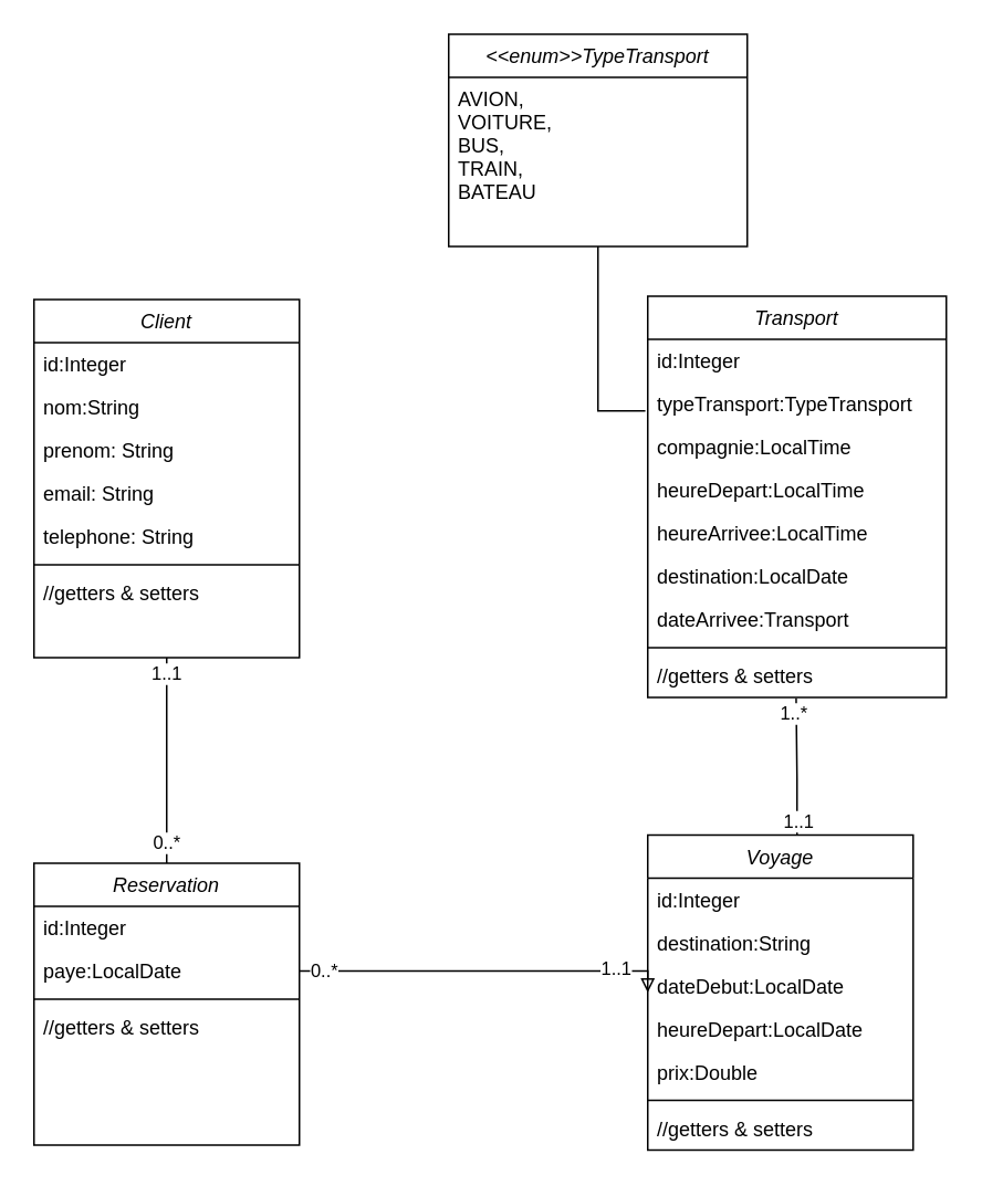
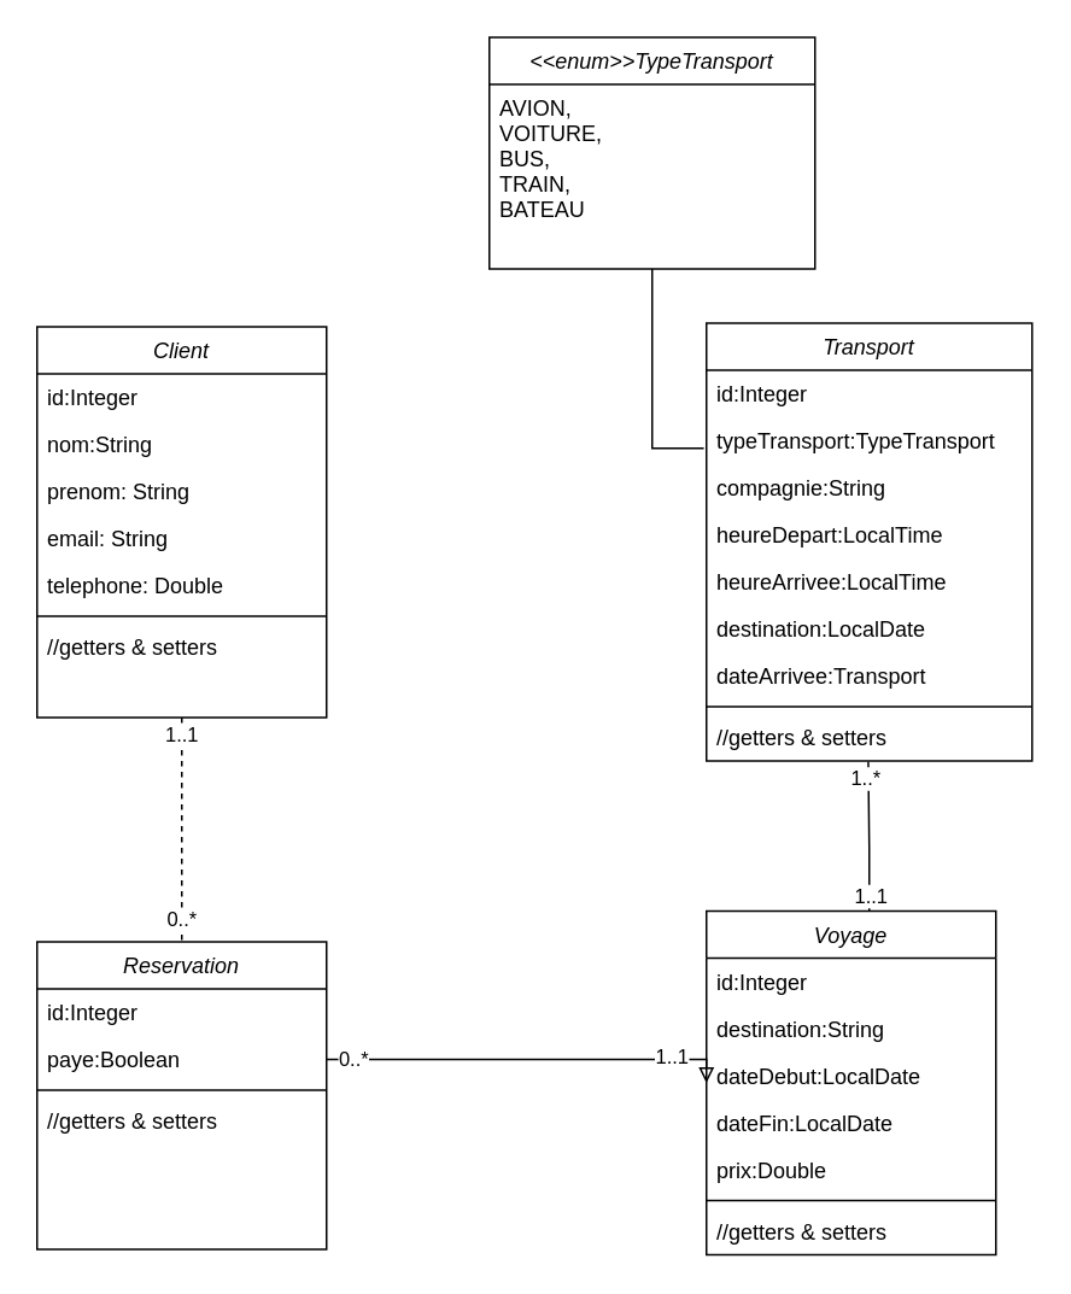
  <mxCell id="0" />
  <mxCell id="1" parent="0" />
- <mxCell id="2" style="edgeStyle=orthogonalEdgeStyle;rounded=0;orthogonalLoop=1;jettySize=auto;html=1;entryX=0.5;entryY=0;entryDx=0;entryDy=0;endArrow=none;endFill=0;" parent="1" source="5" target="13" edge="1"><mxGeometry relative="1" as="geometry" /></mxCell>
+ <mxCell id="2" style="edgeStyle=orthogonalEdgeStyle;rounded=0;orthogonalLoop=1;jettySize=auto;html=1;entryX=0.5;entryY=0;entryDx=0;entryDy=0;endArrow=none;endFill=0;dashed=1;" parent="1" source="5" target="13" edge="1"><mxGeometry relative="1" as="geometry" /></mxCell>
  <mxCell id="3" value="0..*" style="edgeLabel;html=1;align=center;verticalAlign=middle;resizable=0;points=[];" parent="2" vertex="1" connectable="0"><mxGeometry x="0.783" y="-1" relative="1" as="geometry"><mxPoint as="offset" /></mxGeometry></mxCell>
  <mxCell id="4" value="1..1" style="edgeLabel;html=1;align=center;verticalAlign=middle;resizable=0;points=[];" parent="2" vertex="1" connectable="0"><mxGeometry x="-0.857" y="-1" relative="1" as="geometry"><mxPoint as="offset" /></mxGeometry></mxCell>
  <mxCell id="5" value="Client" style="swimlane;fontStyle=2;align=center;verticalAlign=top;childLayout=stackLayout;horizontal=1;startSize=26;horizontalStack=0;resizeParent=1;resizeLast=0;collapsible=1;marginBottom=0;rounded=0;shadow=0;strokeWidth=1;" parent="1" vertex="1"><mxGeometry x="20" y="180" width="160" height="216" as="geometry"><mxRectangle x="230" y="140" width="160" height="26" as="alternateBounds" /></mxGeometry></mxCell>
  <mxCell id="6" value="id:Integer" style="text;align=left;verticalAlign=top;spacingLeft=4;spacingRight=4;overflow=hidden;rotatable=0;points=[[0,0.5],[1,0.5]];portConstraint=eastwest;" parent="5" vertex="1"><mxGeometry y="26" width="160" height="26" as="geometry" /></mxCell>
  <mxCell id="7" value="nom:String" style="text;align=left;verticalAlign=top;spacingLeft=4;spacingRight=4;overflow=hidden;rotatable=0;points=[[0,0.5],[1,0.5]];portConstraint=eastwest;rounded=0;shadow=0;html=0;" parent="5" vertex="1"><mxGeometry y="52" width="160" height="26" as="geometry" /></mxCell>
  <mxCell id="8" value="prenom: String" style="text;align=left;verticalAlign=top;spacingLeft=4;spacingRight=4;overflow=hidden;rotatable=0;points=[[0,0.5],[1,0.5]];portConstraint=eastwest;rounded=0;shadow=0;html=0;" parent="5" vertex="1"><mxGeometry y="78" width="160" height="26" as="geometry" /></mxCell>
  <mxCell id="9" value="email: String" style="text;align=left;verticalAlign=top;spacingLeft=4;spacingRight=4;overflow=hidden;rotatable=0;points=[[0,0.5],[1,0.5]];portConstraint=eastwest;rounded=0;shadow=0;html=0;" parent="5" vertex="1"><mxGeometry y="104" width="160" height="26" as="geometry" /></mxCell>
- <mxCell id="10" value="telephone: String" style="text;align=left;verticalAlign=top;spacingLeft=4;spacingRight=4;overflow=hidden;rotatable=0;points=[[0,0.5],[1,0.5]];portConstraint=eastwest;rounded=0;shadow=0;html=0;" parent="5" vertex="1"><mxGeometry y="130" width="160" height="26" as="geometry" /></mxCell>
+ <mxCell id="10" value="telephone: Double" style="text;align=left;verticalAlign=top;spacingLeft=4;spacingRight=4;overflow=hidden;rotatable=0;points=[[0,0.5],[1,0.5]];portConstraint=eastwest;rounded=0;shadow=0;html=0;" parent="5" vertex="1"><mxGeometry y="130" width="160" height="26" as="geometry" /></mxCell>
  <mxCell id="11" value="" style="line;html=1;strokeWidth=1;align=left;verticalAlign=middle;spacingTop=-1;spacingLeft=3;spacingRight=3;rotatable=0;labelPosition=right;points=[];portConstraint=eastwest;" parent="5" vertex="1"><mxGeometry y="156" width="160" height="8" as="geometry" /></mxCell>
  <mxCell id="12" value="//getters &amp; setters" style="text;align=left;verticalAlign=top;spacingLeft=4;spacingRight=4;overflow=hidden;rotatable=0;points=[[0,0.5],[1,0.5]];portConstraint=eastwest;" parent="5" vertex="1"><mxGeometry y="164" width="160" height="26" as="geometry" /></mxCell>
  <mxCell id="13" value="Reservation" style="swimlane;fontStyle=2;align=center;verticalAlign=top;childLayout=stackLayout;horizontal=1;startSize=26;horizontalStack=0;resizeParent=1;resizeLast=0;collapsible=1;marginBottom=0;rounded=0;shadow=0;strokeWidth=1;" parent="1" vertex="1"><mxGeometry x="20" y="520" width="160" height="170" as="geometry"><mxRectangle x="230" y="140" width="160" height="26" as="alternateBounds" /></mxGeometry></mxCell>
  <mxCell id="14" value="id:Integer" style="text;align=left;verticalAlign=top;spacingLeft=4;spacingRight=4;overflow=hidden;rotatable=0;points=[[0,0.5],[1,0.5]];portConstraint=eastwest;" parent="13" vertex="1"><mxGeometry y="26" width="160" height="26" as="geometry" /></mxCell>
- <mxCell id="15" value="paye:LocalDate" style="text;align=left;verticalAlign=top;spacingLeft=4;spacingRight=4;overflow=hidden;rotatable=0;points=[[0,0.5],[1,0.5]];portConstraint=eastwest;rounded=0;shadow=0;html=0;" parent="13" vertex="1"><mxGeometry y="52" width="160" height="26" as="geometry" /></mxCell>
+ <mxCell id="15" value="paye:Boolean" style="text;align=left;verticalAlign=top;spacingLeft=4;spacingRight=4;overflow=hidden;rotatable=0;points=[[0,0.5],[1,0.5]];portConstraint=eastwest;rounded=0;shadow=0;html=0;" parent="13" vertex="1"><mxGeometry y="52" width="160" height="26" as="geometry" /></mxCell>
  <mxCell id="16" value="" style="line;html=1;strokeWidth=1;align=left;verticalAlign=middle;spacingTop=-1;spacingLeft=3;spacingRight=3;rotatable=0;labelPosition=right;points=[];portConstraint=eastwest;" parent="13" vertex="1"><mxGeometry y="78" width="160" height="8" as="geometry" /></mxCell>
  <mxCell id="17" value="//getters &amp; setters" style="text;align=left;verticalAlign=top;spacingLeft=4;spacingRight=4;overflow=hidden;rotatable=0;points=[[0,0.5],[1,0.5]];portConstraint=eastwest;" parent="13" vertex="1"><mxGeometry y="86" width="160" height="26" as="geometry" /></mxCell>
  <mxCell id="18" value="Voyage" style="swimlane;fontStyle=2;align=center;verticalAlign=top;childLayout=stackLayout;horizontal=1;startSize=26;horizontalStack=0;resizeParent=1;resizeLast=0;collapsible=1;marginBottom=0;rounded=0;shadow=0;strokeWidth=1;" parent="1" vertex="1"><mxGeometry x="390" y="503" width="160" height="190" as="geometry"><mxRectangle x="230" y="140" width="160" height="26" as="alternateBounds" /></mxGeometry></mxCell>
  <mxCell id="19" value="id:Integer" style="text;align=left;verticalAlign=top;spacingLeft=4;spacingRight=4;overflow=hidden;rotatable=0;points=[[0,0.5],[1,0.5]];portConstraint=eastwest;" parent="18" vertex="1"><mxGeometry y="26" width="160" height="26" as="geometry" /></mxCell>
  <mxCell id="20" value="destination:String" style="text;align=left;verticalAlign=top;spacingLeft=4;spacingRight=4;overflow=hidden;rotatable=0;points=[[0,0.5],[1,0.5]];portConstraint=eastwest;rounded=0;shadow=0;html=0;" parent="18" vertex="1"><mxGeometry y="52" width="160" height="26" as="geometry" /></mxCell>
  <mxCell id="21" value="dateDebut:LocalDate" style="text;align=left;verticalAlign=top;spacingLeft=4;spacingRight=4;overflow=hidden;rotatable=0;points=[[0,0.5],[1,0.5]];portConstraint=eastwest;rounded=0;shadow=0;html=0;" parent="18" vertex="1"><mxGeometry y="78" width="160" height="26" as="geometry" /></mxCell>
- <mxCell id="22" value="heureDepart:LocalDate" style="text;align=left;verticalAlign=top;spacingLeft=4;spacingRight=4;overflow=hidden;rotatable=0;points=[[0,0.5],[1,0.5]];portConstraint=eastwest;rounded=0;shadow=0;html=0;" parent="18" vertex="1"><mxGeometry y="104" width="160" height="26" as="geometry" /></mxCell>
+ <mxCell id="22" value="dateFin:LocalDate" style="text;align=left;verticalAlign=top;spacingLeft=4;spacingRight=4;overflow=hidden;rotatable=0;points=[[0,0.5],[1,0.5]];portConstraint=eastwest;rounded=0;shadow=0;html=0;" parent="18" vertex="1"><mxGeometry y="104" width="160" height="26" as="geometry" /></mxCell>
  <mxCell id="23" value="prix:Double" style="text;align=left;verticalAlign=top;spacingLeft=4;spacingRight=4;overflow=hidden;rotatable=0;points=[[0,0.5],[1,0.5]];portConstraint=eastwest;rounded=0;shadow=0;html=0;" parent="18" vertex="1"><mxGeometry y="130" width="160" height="26" as="geometry" /></mxCell>
  <mxCell id="24" value="" style="line;html=1;strokeWidth=1;align=left;verticalAlign=middle;spacingTop=-1;spacingLeft=3;spacingRight=3;rotatable=0;labelPosition=right;points=[];portConstraint=eastwest;" parent="18" vertex="1"><mxGeometry y="156" width="160" height="8" as="geometry" /></mxCell>
  <mxCell id="25" value="//getters &amp; setters" style="text;align=left;verticalAlign=top;spacingLeft=4;spacingRight=4;overflow=hidden;rotatable=0;points=[[0,0.5],[1,0.5]];portConstraint=eastwest;" parent="18" vertex="1"><mxGeometry y="164" width="160" height="26" as="geometry" /></mxCell>
  <mxCell id="26" style="edgeStyle=orthogonalEdgeStyle;rounded=0;orthogonalLoop=1;jettySize=auto;html=1;entryX=0;entryY=0.5;entryDx=0;entryDy=0;endArrow=block;endFill=0;" parent="1" source="15" target="18" edge="1"><mxGeometry relative="1" as="geometry"><Array as="points"><mxPoint x="390" y="585" /></Array></mxGeometry></mxCell>
  <mxCell id="27" value="1..1" style="edgeLabel;html=1;align=center;verticalAlign=middle;resizable=0;points=[];" parent="26" vertex="1" connectable="0"><mxGeometry x="0.702" y="2" relative="1" as="geometry"><mxPoint as="offset" /></mxGeometry></mxCell>
  <mxCell id="28" value="0..*" style="edgeLabel;html=1;align=center;verticalAlign=middle;resizable=0;points=[];" parent="26" vertex="1" connectable="0"><mxGeometry x="-0.877" y="1" relative="1" as="geometry"><mxPoint as="offset" /></mxGeometry></mxCell>
  <mxCell id="29" value="Transport" style="swimlane;fontStyle=2;align=center;verticalAlign=top;childLayout=stackLayout;horizontal=1;startSize=26;horizontalStack=0;resizeParent=1;resizeLast=0;collapsible=1;marginBottom=0;rounded=0;shadow=0;strokeWidth=1;" parent="1" vertex="1"><mxGeometry x="390" y="178" width="180" height="242" as="geometry"><mxRectangle x="230" y="140" width="160" height="26" as="alternateBounds" /></mxGeometry></mxCell>
  <mxCell id="30" value="id:Integer" style="text;align=left;verticalAlign=top;spacingLeft=4;spacingRight=4;overflow=hidden;rotatable=0;points=[[0,0.5],[1,0.5]];portConstraint=eastwest;" parent="29" vertex="1"><mxGeometry y="26" width="180" height="26" as="geometry" /></mxCell>
  <mxCell id="31" value="typeTransport:TypeTransport" style="text;align=left;verticalAlign=top;spacingLeft=4;spacingRight=4;overflow=hidden;rotatable=0;points=[[0,0.5],[1,0.5]];portConstraint=eastwest;rounded=0;shadow=0;html=0;" parent="29" vertex="1"><mxGeometry y="52" width="180" height="26" as="geometry" /></mxCell>
- <mxCell id="32" value="compagnie:LocalTime" style="text;align=left;verticalAlign=top;spacingLeft=4;spacingRight=4;overflow=hidden;rotatable=0;points=[[0,0.5],[1,0.5]];portConstraint=eastwest;rounded=0;shadow=0;html=0;" parent="29" vertex="1"><mxGeometry y="78" width="180" height="26" as="geometry" /></mxCell>
+ <mxCell id="32" value="compagnie:String" style="text;align=left;verticalAlign=top;spacingLeft=4;spacingRight=4;overflow=hidden;rotatable=0;points=[[0,0.5],[1,0.5]];portConstraint=eastwest;rounded=0;shadow=0;html=0;" parent="29" vertex="1"><mxGeometry y="78" width="180" height="26" as="geometry" /></mxCell>
  <mxCell id="33" value="heureDepart:LocalTime" style="text;align=left;verticalAlign=top;spacingLeft=4;spacingRight=4;overflow=hidden;rotatable=0;points=[[0,0.5],[1,0.5]];portConstraint=eastwest;rounded=0;shadow=0;html=0;" parent="29" vertex="1"><mxGeometry y="104" width="180" height="26" as="geometry" /></mxCell>
  <mxCell id="34" value="heureArrivee:LocalTime" style="text;align=left;verticalAlign=top;spacingLeft=4;spacingRight=4;overflow=hidden;rotatable=0;points=[[0,0.5],[1,0.5]];portConstraint=eastwest;rounded=0;shadow=0;html=0;" parent="29" vertex="1"><mxGeometry y="130" width="180" height="26" as="geometry" /></mxCell>
  <mxCell id="35" value="destination:LocalDate" style="text;align=left;verticalAlign=top;spacingLeft=4;spacingRight=4;overflow=hidden;rotatable=0;points=[[0,0.5],[1,0.5]];portConstraint=eastwest;rounded=0;shadow=0;html=0;" parent="29" vertex="1"><mxGeometry y="156" width="180" height="26" as="geometry" /></mxCell>
  <mxCell id="36" value="dateArrivee:Transport" style="text;align=left;verticalAlign=top;spacingLeft=4;spacingRight=4;overflow=hidden;rotatable=0;points=[[0,0.5],[1,0.5]];portConstraint=eastwest;rounded=0;shadow=0;html=0;" parent="29" vertex="1"><mxGeometry y="182" width="180" height="26" as="geometry" /></mxCell>
  <mxCell id="37" value="" style="line;html=1;strokeWidth=1;align=left;verticalAlign=middle;spacingTop=-1;spacingLeft=3;spacingRight=3;rotatable=0;labelPosition=right;points=[];portConstraint=eastwest;" parent="29" vertex="1"><mxGeometry y="208" width="180" height="8" as="geometry" /></mxCell>
  <mxCell id="38" value="//getters &amp; setters" style="text;align=left;verticalAlign=top;spacingLeft=4;spacingRight=4;overflow=hidden;rotatable=0;points=[[0,0.5],[1,0.5]];portConstraint=eastwest;" parent="29" vertex="1"><mxGeometry y="216" width="180" height="26" as="geometry" /></mxCell>
  <mxCell id="39" style="edgeStyle=orthogonalEdgeStyle;rounded=0;orthogonalLoop=1;jettySize=auto;html=1;entryX=0.497;entryY=1.019;entryDx=0;entryDy=0;entryPerimeter=0;endArrow=none;endFill=0;" parent="1" source="18" target="38" edge="1"><mxGeometry relative="1" as="geometry"><Array as="points"><mxPoint x="480" y="469" /><mxPoint x="480" y="469" /></Array></mxGeometry></mxCell>
  <mxCell id="40" value="1..*" style="edgeLabel;html=1;align=center;verticalAlign=middle;resizable=0;points=[];" parent="39" vertex="1" connectable="0"><mxGeometry x="0.783" y="2" relative="1" as="geometry"><mxPoint as="offset" /></mxGeometry></mxCell>
  <mxCell id="41" value="1..1" style="edgeLabel;html=1;align=center;verticalAlign=middle;resizable=0;points=[];" parent="39" vertex="1" connectable="0"><mxGeometry x="-0.781" relative="1" as="geometry"><mxPoint as="offset" /></mxGeometry></mxCell>
  <mxCell id="42" value="&lt;&lt;enum&gt;&gt;TypeTransport" style="swimlane;fontStyle=2;align=center;verticalAlign=top;childLayout=stackLayout;horizontal=1;startSize=26;horizontalStack=0;resizeParent=1;resizeLast=0;collapsible=1;marginBottom=0;rounded=0;shadow=0;strokeWidth=1;" parent="1" vertex="1"><mxGeometry x="270" y="20" width="180" height="128" as="geometry"><mxRectangle x="230" y="140" width="160" height="26" as="alternateBounds" /></mxGeometry></mxCell>
  <mxCell id="43" value="AVION,&#10;VOITURE,&#10;BUS, &#10;TRAIN, &#10;BATEAU" style="text;align=left;verticalAlign=top;spacingLeft=4;spacingRight=4;overflow=hidden;rotatable=0;points=[[0,0.5],[1,0.5]];portConstraint=eastwest;" parent="42" vertex="1"><mxGeometry y="26" width="180" height="94" as="geometry" /></mxCell>
  <mxCell id="44" style="edgeStyle=orthogonalEdgeStyle;rounded=0;orthogonalLoop=1;jettySize=auto;html=1;entryX=-0.008;entryY=0.663;entryDx=0;entryDy=0;entryPerimeter=0;endArrow=none;endFill=0;" parent="1" source="42" target="31" edge="1"><mxGeometry relative="1" as="geometry" /></mxCell>
